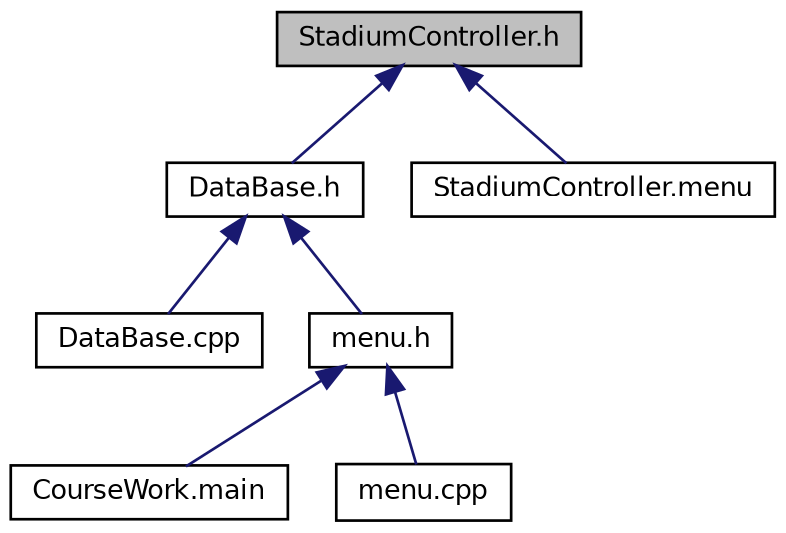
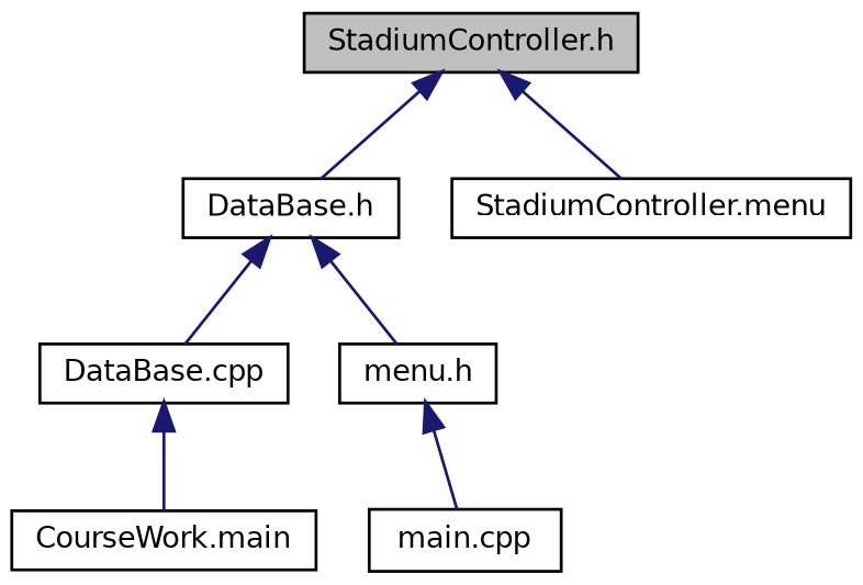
  digraph {
    node [color=black fillcolor=white fontname=Helvetica fontsize=10 shape=record style=filled]
    edge [color=midnightblue dir=back fontname=Helvetica fontsize=10 labelfontname=Helvetica labelfontsize=10 style=solid]
    n1 [fillcolor=grey75 fontcolor=black height=0.2 label="StadiumController.h" width=0.4]
    n2 [height=0.2 label="DataBase.h" width=0.4]
    n3 [height=0.2 label="StadiumController.menu" width=0.4]
    n4 [height=0.2 label="menu.h" width=0.4]
    n5 [height=0.2 label="DataBase.cpp" width=0.4]
    n6 [height=0.2 label="CourseWork.main" width=0.4]
-   n7 [height=0.2 label="menu.cpp" width=0.4]
+   n7 [height=0.2 label="main.cpp" width=0.4]
    n1 -> n2
    n1 -> n3
    n2 -> n4
    n2 -> n5
-   n4 -> n6
+   n5 -> n6
    n4 -> n7
  }
